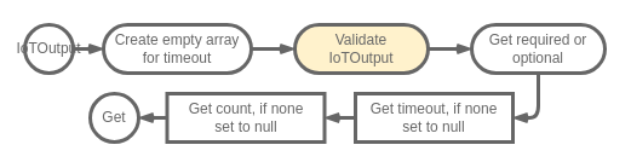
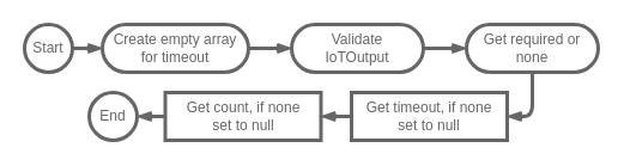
  <mxCell id="0" />
  <mxCell id="1" parent="0" />
  <mxCell id="2" value="" style="group" vertex="1" connectable="0" parent="1"><mxGeometry x="20" y="20" width="459" height="40" as="geometry" /></mxCell>
- <mxCell id="3" value="IoTOutput" style="strokeWidth=3;html=1;shape=mxgraph.flowchart.start_2;whiteSpace=wrap;labelBackgroundColor=none;fillColor=#ffffff;strokeColor=#666666;fontColor=#666666;fontSize=12;fontStyle=0;rounded=1;arcSize=50;" parent="2" vertex="1"><mxGeometry width="40" height="40" as="geometry" /></mxCell>
+ <mxCell id="3" value="Start" style="strokeWidth=3;html=1;shape=mxgraph.flowchart.start_2;whiteSpace=wrap;labelBackgroundColor=none;fillColor=#ffffff;strokeColor=#666666;fontColor=#666666;fontSize=12;fontStyle=0;rounded=1;arcSize=50;" parent="2" vertex="1"><mxGeometry width="40" height="40" as="geometry" /></mxCell>
  <mxCell id="4" value="Create empty array for timeout" style="rounded=1;whiteSpace=wrap;html=1;absoluteArcSize=1;arcSize=50;strokeWidth=3;strokeColor=#666666;fontFamily=Helvetica;fontSize=12;fontColor=#666666;fillColor=#ffffff;fontStyle=0;labelBackgroundColor=none;" parent="2" vertex="1"><mxGeometry x="65" width="122" height="40" as="geometry" /></mxCell>
  <mxCell id="5" style="edgeStyle=orthogonalEdgeStyle;shape=connector;curved=0;rounded=1;orthogonalLoop=1;jettySize=auto;html=1;labelBackgroundColor=default;strokeColor=#666666;strokeWidth=3;fontFamily=Helvetica;fontSize=12;fontColor=#666666;startArrow=none;startFill=0;endArrow=openThin;endFill=0;" edge="1" parent="2" source="3" target="4"><mxGeometry relative="1" as="geometry" /></mxCell>
- <mxCell id="6" value="Get required or&lt;br&gt;optional" style="rounded=1;whiteSpace=wrap;html=1;absoluteArcSize=1;arcSize=50;strokeWidth=3;strokeColor=#666666;fontFamily=Helvetica;fontSize=12;fontColor=#666666;fillColor=#ffffff;fontStyle=0;labelBackgroundColor=none;" parent="2" vertex="1"><mxGeometry x="369" width="110" height="40" as="geometry" /></mxCell>
+ <mxCell id="6" value="Get required or&lt;br&gt;none" style="rounded=1;whiteSpace=wrap;html=1;absoluteArcSize=1;arcSize=50;strokeWidth=3;strokeColor=#666666;fontFamily=Helvetica;fontSize=12;fontColor=#666666;fillColor=#ffffff;fontStyle=0;labelBackgroundColor=none;" parent="2" vertex="1"><mxGeometry x="369" width="110" height="40" as="geometry" /></mxCell>
  <mxCell id="7" style="edgeStyle=orthogonalEdgeStyle;shape=connector;curved=0;rounded=1;orthogonalLoop=1;jettySize=auto;html=1;labelBackgroundColor=default;strokeColor=#666666;strokeWidth=3;fontFamily=Helvetica;fontSize=12;fontColor=#666666;startArrow=none;startFill=0;endArrow=openThin;endFill=0;" edge="1" parent="2" source="8" target="6"><mxGeometry relative="1" as="geometry" /></mxCell>
- <mxCell id="8" value="Validate &lt;br&gt;IoTOutput" style="rounded=1;whiteSpace=wrap;html=1;absoluteArcSize=1;arcSize=50;strokeWidth=3;strokeColor=#666666;fontFamily=Helvetica;fontSize=12;fontColor=#666666;fillColor=#fff2cc;fontStyle=0;labelBackgroundColor=none;" vertex="1" parent="2"><mxGeometry x="223" width="110" height="40" as="geometry" /></mxCell>
+ <mxCell id="8" value="Validate &lt;br&gt;IoTOutput" style="rounded=1;whiteSpace=wrap;html=1;absoluteArcSize=1;arcSize=50;strokeWidth=3;strokeColor=#666666;fontFamily=Helvetica;fontSize=12;fontColor=#666666;fillColor=#ffffff;fontStyle=0;labelBackgroundColor=none;" vertex="1" parent="2"><mxGeometry x="223" width="110" height="40" as="geometry" /></mxCell>
  <mxCell id="9" style="edgeStyle=orthogonalEdgeStyle;shape=connector;curved=0;rounded=1;orthogonalLoop=1;jettySize=auto;html=1;labelBackgroundColor=default;strokeColor=#666666;strokeWidth=3;fontFamily=Helvetica;fontSize=12;fontColor=#666666;startArrow=none;startFill=0;endArrow=openThin;endFill=0;" edge="1" parent="2" source="4" target="8"><mxGeometry relative="1" as="geometry" /></mxCell>
  <mxCell id="10" value="" style="group" vertex="1" connectable="0" parent="1"><mxGeometry x="74" y="77" width="349" height="40" as="geometry" /></mxCell>
  <mxCell id="11" value="Get count, if none &lt;br&gt;set to null" style="whiteSpace=wrap;html=1;absoluteArcSize=1;arcSize=50;strokeWidth=3;strokeColor=#666666;fontFamily=Helvetica;fontSize=12;fontColor=#666666;fillColor=#ffffff;fontStyle=0;labelBackgroundColor=none;rounded=0;" parent="10" vertex="1"><mxGeometry x="63.5" width="130" height="40" as="geometry" /></mxCell>
  <mxCell id="12" style="edgeStyle=orthogonalEdgeStyle;shape=connector;curved=0;rounded=1;orthogonalLoop=1;jettySize=auto;html=1;labelBackgroundColor=default;strokeColor=#666666;strokeWidth=3;fontFamily=Helvetica;fontSize=12;fontColor=#666666;startArrow=none;startFill=0;endArrow=openThin;endFill=0;" edge="1" parent="10" source="13" target="11"><mxGeometry relative="1" as="geometry" /></mxCell>
  <mxCell id="13" value="Get timeout, if none &lt;br&gt;set to null" style="whiteSpace=wrap;html=1;absoluteArcSize=1;arcSize=50;strokeWidth=3;strokeColor=#666666;fontFamily=Helvetica;fontSize=12;fontColor=#666666;fillColor=#ffffff;fontStyle=0;labelBackgroundColor=none;rounded=0;" parent="10" vertex="1"><mxGeometry x="219" width="130" height="40" as="geometry" /></mxCell>
- <mxCell id="14" value="Get" style="strokeWidth=3;html=1;shape=mxgraph.flowchart.start_2;whiteSpace=wrap;labelBackgroundColor=none;fillColor=#ffffff;strokeColor=#666666;fontColor=#666666;fontSize=12;fontStyle=0;rounded=1;arcSize=50;" vertex="1" parent="10"><mxGeometry width="40" height="40" as="geometry" /></mxCell>
+ <mxCell id="14" value="End" style="strokeWidth=3;html=1;shape=mxgraph.flowchart.start_2;whiteSpace=wrap;labelBackgroundColor=none;fillColor=#ffffff;strokeColor=#666666;fontColor=#666666;fontSize=12;fontStyle=0;rounded=1;arcSize=50;" vertex="1" parent="10"><mxGeometry width="40" height="40" as="geometry" /></mxCell>
  <mxCell id="15" style="edgeStyle=orthogonalEdgeStyle;shape=connector;curved=0;rounded=1;orthogonalLoop=1;jettySize=auto;html=1;labelBackgroundColor=default;strokeColor=#666666;strokeWidth=3;fontFamily=Helvetica;fontSize=12;fontColor=#666666;startArrow=none;startFill=0;endArrow=openThin;endFill=0;" edge="1" parent="10" source="11" target="14"><mxGeometry relative="1" as="geometry" /></mxCell>
  <mxCell id="16" style="edgeStyle=orthogonalEdgeStyle;shape=connector;curved=0;rounded=1;orthogonalLoop=1;jettySize=auto;html=1;entryX=1;entryY=0.5;entryDx=0;entryDy=0;labelBackgroundColor=default;strokeColor=#666666;strokeWidth=3;fontFamily=Helvetica;fontSize=12;fontColor=#666666;startArrow=none;startFill=0;endArrow=openThin;endFill=0;" edge="1" parent="1" source="6" target="13"><mxGeometry relative="1" as="geometry" /></mxCell>
